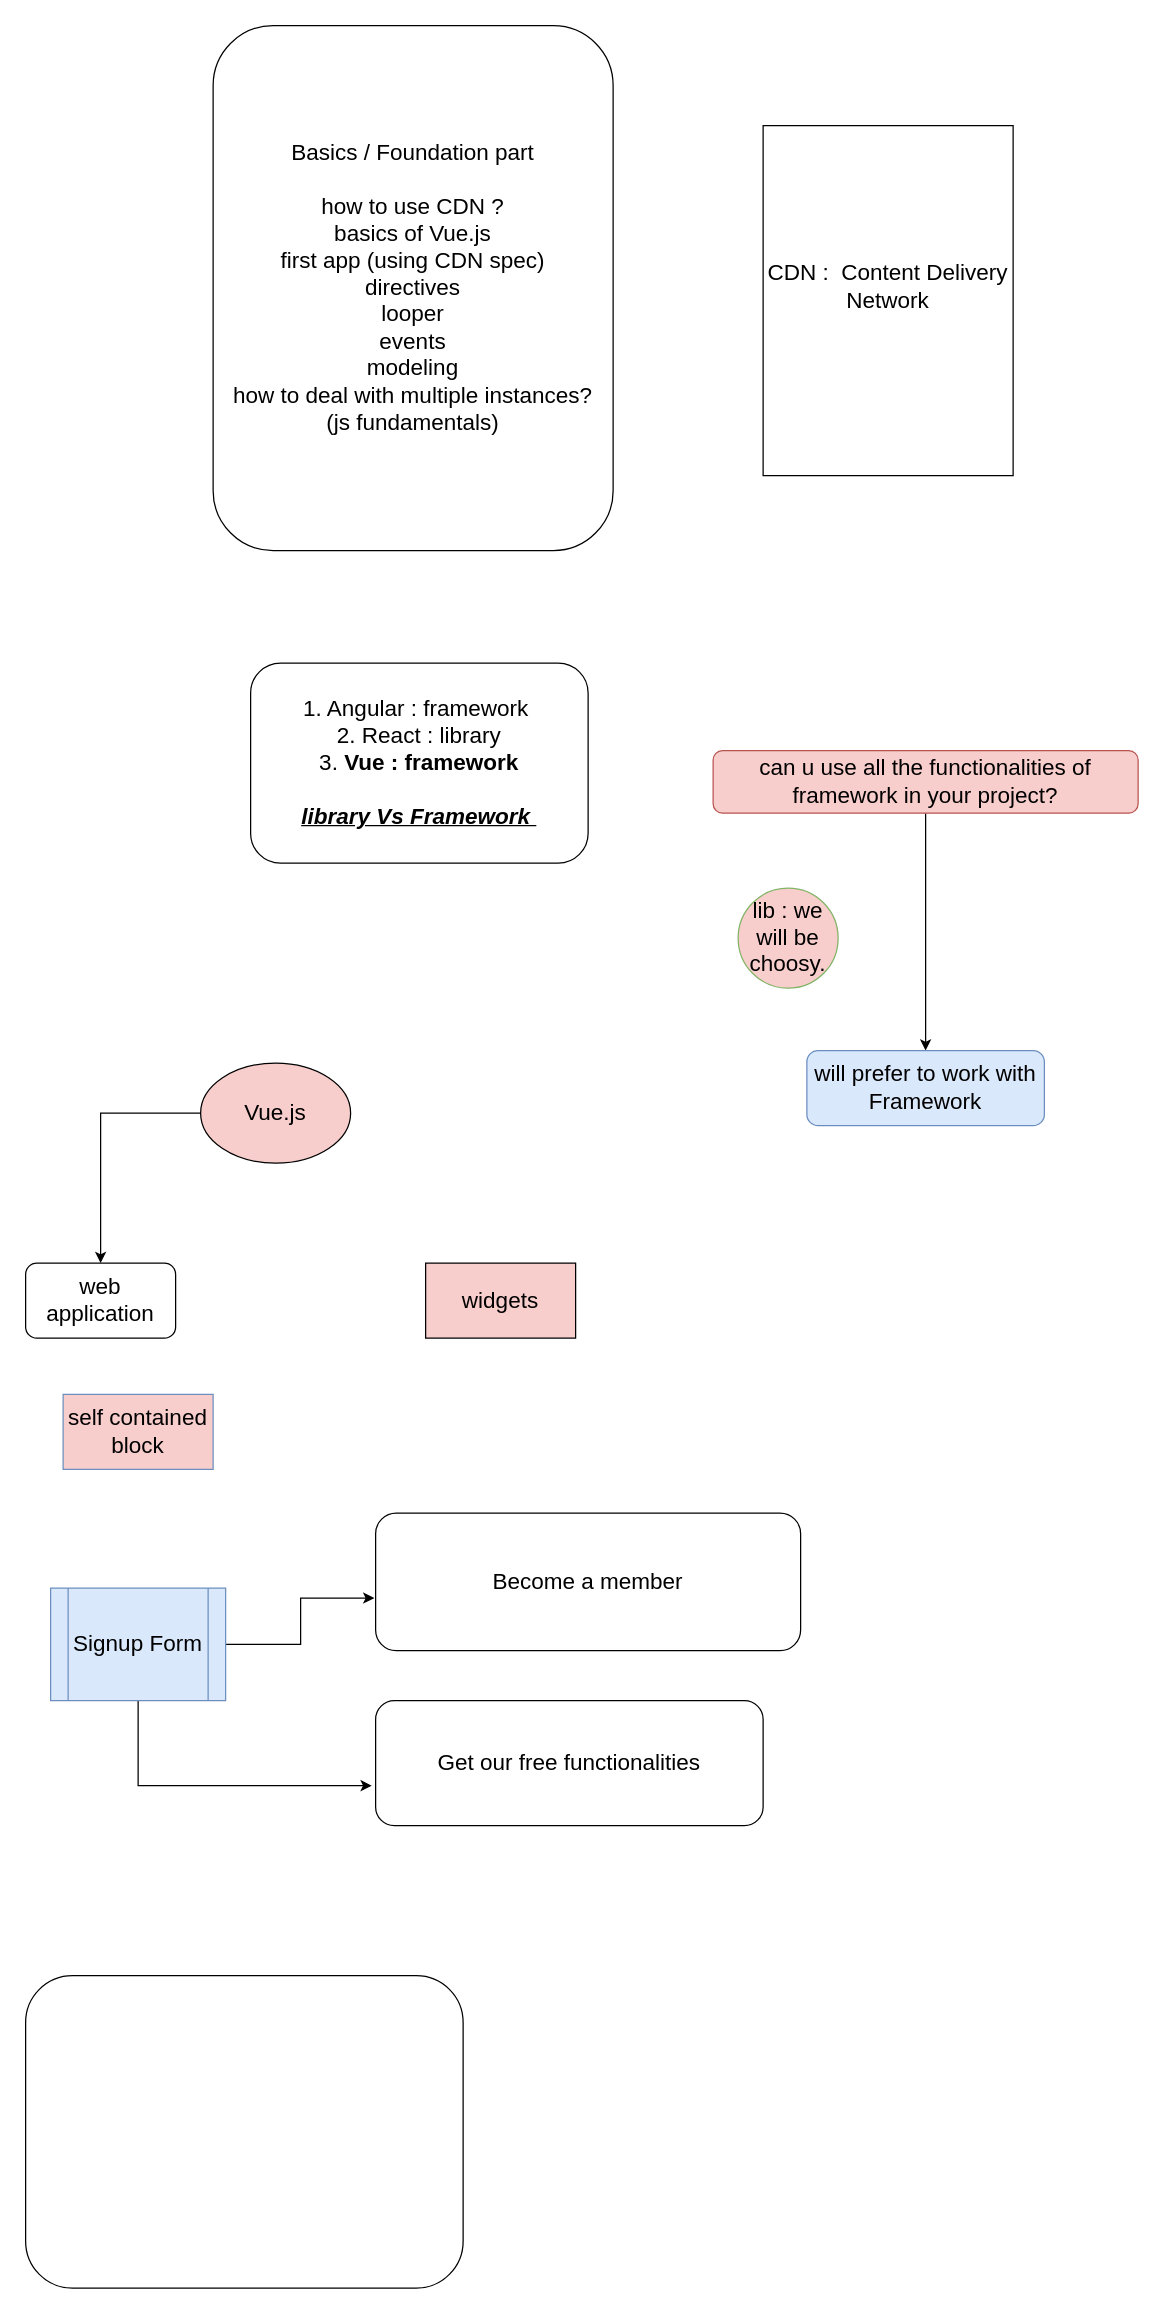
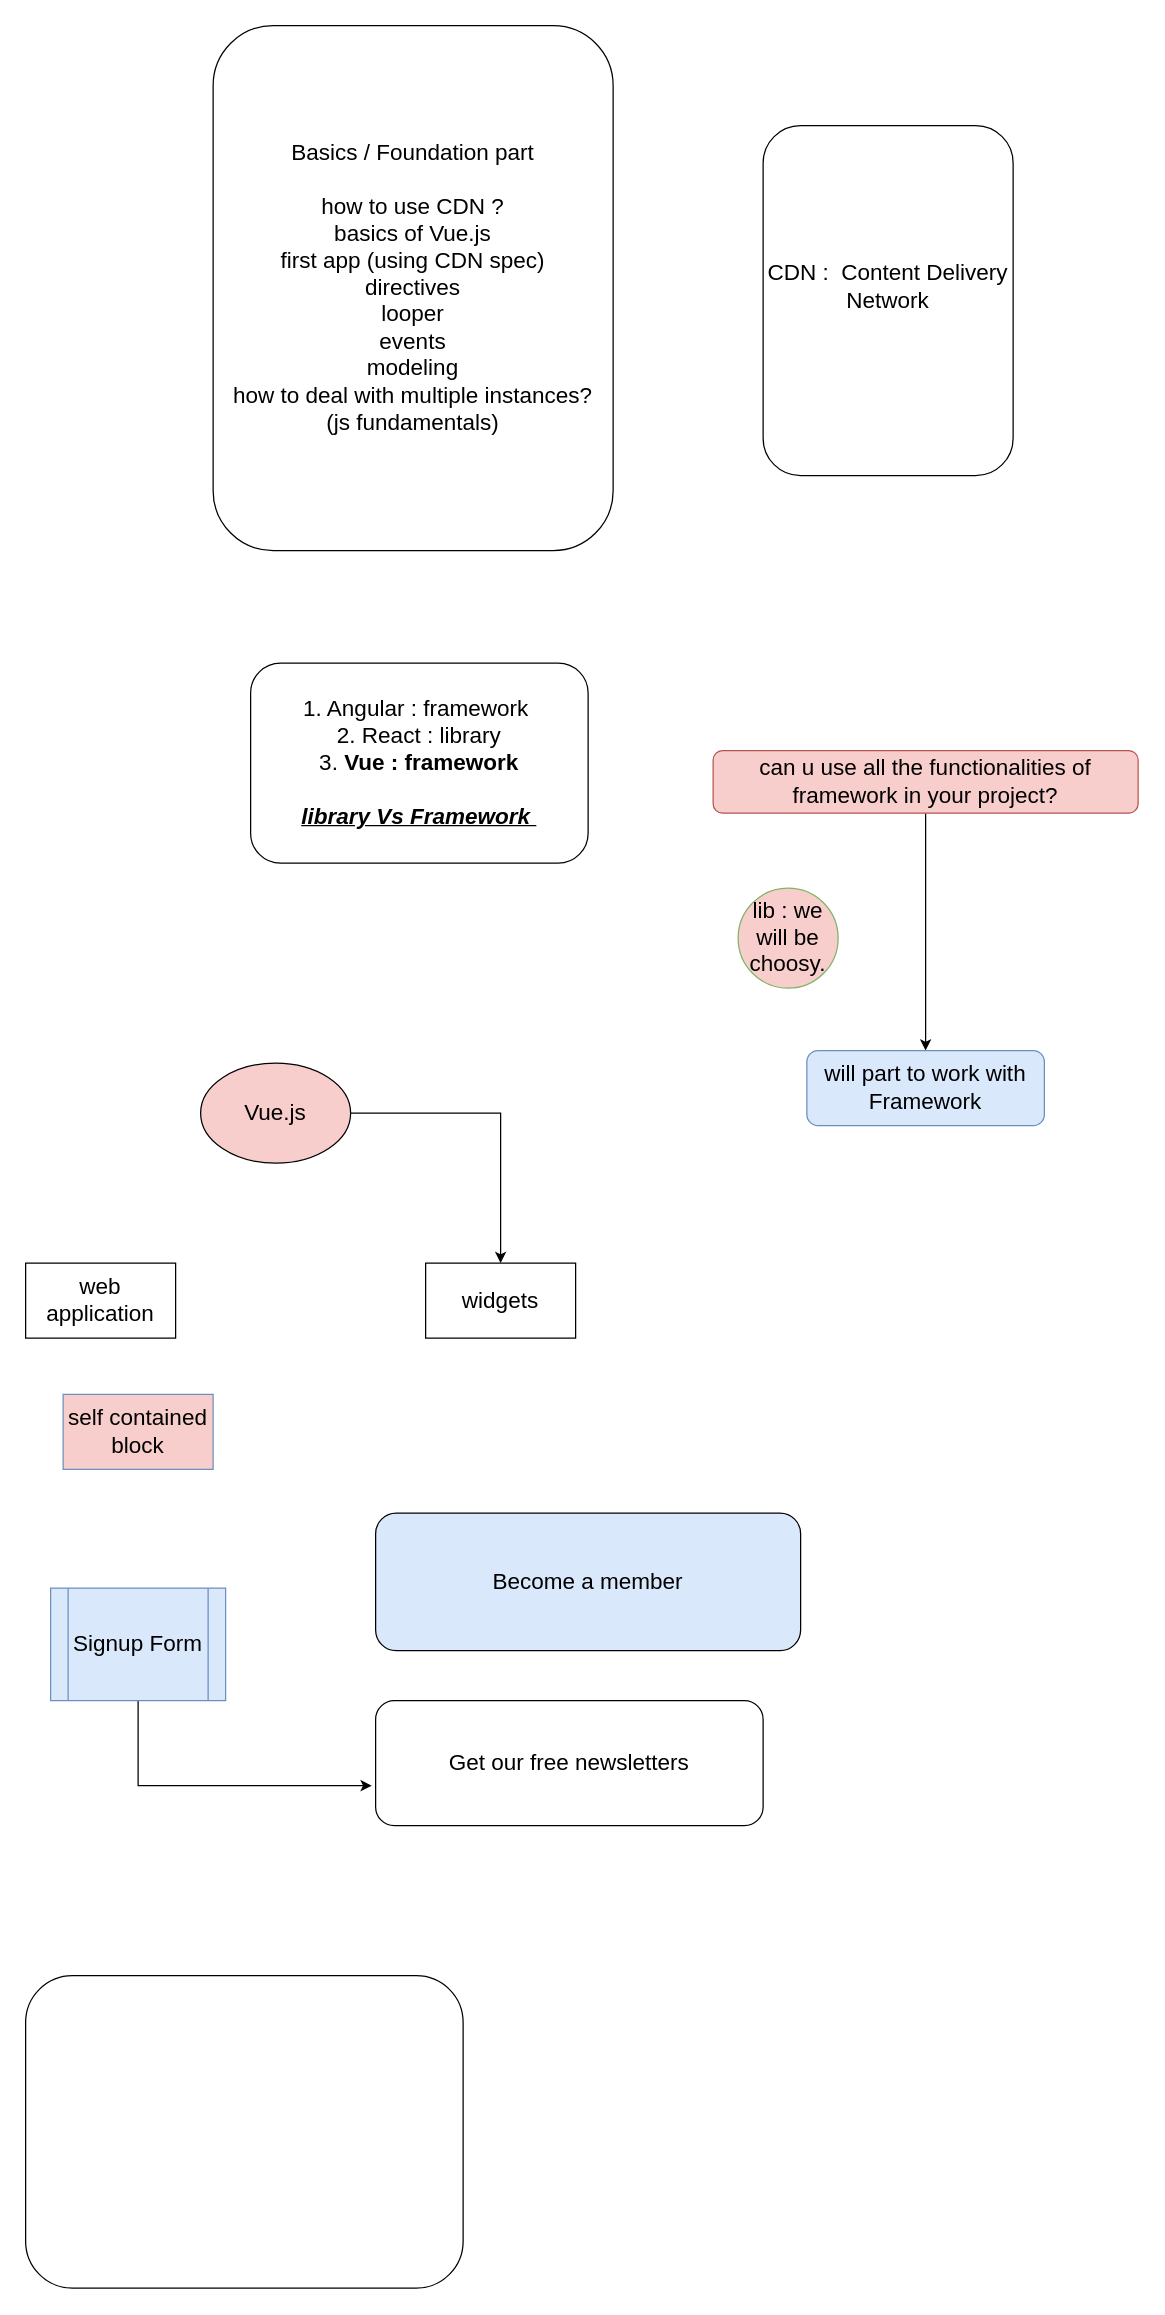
  <mxCell id="0" />
  <mxCell id="1" parent="0" />
  <mxCell id="2" value="Basics / Foundation part&lt;br&gt;&lt;br&gt;how to use CDN ?&lt;br&gt;basics of Vue.js&lt;br&gt;first app (using CDN spec)&lt;br&gt;directives&lt;br&gt;looper&lt;br&gt;events&lt;br&gt;modeling&lt;br&gt;how to deal with multiple instances?&lt;br&gt;(js fundamentals)&lt;br&gt;" style="rounded=1;whiteSpace=wrap;html=1;fontSize=18;" vertex="1" parent="1"><mxGeometry x="170" y="20" width="320" height="420" as="geometry" /></mxCell>
- <mxCell id="3" value="CDN :&amp;nbsp; Content Delivery Network&lt;br&gt;&lt;br&gt;" style="whiteSpace=wrap;html=1;fontSize=18;rounded=0;" vertex="1" parent="1"><mxGeometry x="610" y="100" width="200" height="280" as="geometry" /></mxCell>
+ <mxCell id="3" value="CDN :&amp;nbsp; Content Delivery Network&lt;br&gt;&lt;br&gt;" style="rounded=1;whiteSpace=wrap;html=1;fontSize=18;" vertex="1" parent="1"><mxGeometry x="610" y="100" width="200" height="280" as="geometry" /></mxCell>
  <mxCell id="4" value="1. Angular : framework&amp;nbsp;&lt;br&gt;2. React : library&lt;br&gt;3.&lt;b&gt; Vue : framework&lt;br&gt;&lt;/b&gt;&lt;br&gt;&lt;u&gt;&lt;i&gt;&lt;b&gt;library Vs Framework&amp;nbsp;&lt;/b&gt;&lt;/i&gt;&lt;/u&gt;" style="rounded=1;whiteSpace=wrap;html=1;fontSize=18;" vertex="1" parent="1"><mxGeometry x="200" y="530" width="270" height="160" as="geometry" /></mxCell>
  <mxCell id="5" value="" style="edgeStyle=orthogonalEdgeStyle;rounded=0;orthogonalLoop=1;jettySize=auto;html=1;fontSize=18;" edge="1" parent="1" source="6" target="8"><mxGeometry relative="1" as="geometry" /></mxCell>
  <mxCell id="6" value="can u use all the functionalities of framework in your project?" style="rounded=1;whiteSpace=wrap;html=1;fontSize=18;fillColor=#f8cecc;strokeColor=#b85450;" vertex="1" parent="1"><mxGeometry x="570" y="600" width="340" height="50" as="geometry" /></mxCell>
  <mxCell id="7" value="lib : we will be choosy." style="ellipse;whiteSpace=wrap;html=1;aspect=fixed;fontSize=18;fillColor=#f8cecc;strokeColor=#82b366;" vertex="1" parent="1"><mxGeometry x="590" y="710" width="80" height="80" as="geometry" /></mxCell>
- <mxCell id="8" value="will prefer to work with Framework" style="whiteSpace=wrap;html=1;fontSize=18;fillColor=#dae8fc;strokeColor=#6c8ebf;rounded=1;" vertex="1" parent="1"><mxGeometry x="645" y="840" width="190" height="60" as="geometry" /></mxCell>
- <mxCell id="9" value="" style="edgeStyle=orthogonalEdgeStyle;rounded=0;orthogonalLoop=1;jettySize=auto;html=1;fontSize=18;" edge="1" parent="1" source="11" target="12"><mxGeometry relative="1" as="geometry" /></mxCell>
+ <mxCell id="8" value="will part to work with Framework" style="whiteSpace=wrap;html=1;fontSize=18;fillColor=#dae8fc;strokeColor=#6c8ebf;rounded=1;" vertex="1" parent="1"><mxGeometry x="645" y="840" width="190" height="60" as="geometry" /></mxCell>
+ <mxCell id="10" value="" style="edgeStyle=orthogonalEdgeStyle;rounded=0;orthogonalLoop=1;jettySize=auto;html=1;fontSize=18;" edge="1" parent="1" source="11" target="13"><mxGeometry relative="1" as="geometry" /></mxCell>
  <mxCell id="11" value="Vue.js" style="ellipse;whiteSpace=wrap;html=1;fontSize=18;fillColor=#f8cecc;" vertex="1" parent="1"><mxGeometry x="160" y="850" width="120" height="80" as="geometry" /></mxCell>
- <mxCell id="12" value="web application" style="whiteSpace=wrap;html=1;fontSize=18;rounded=1;" vertex="1" parent="1"><mxGeometry x="20" y="1010" width="120" height="60" as="geometry" /></mxCell>
- <mxCell id="13" value="widgets" style="whiteSpace=wrap;html=1;fontSize=18;fillColor=#f8cecc;" vertex="1" parent="1"><mxGeometry x="340" y="1010" width="120" height="60" as="geometry" /></mxCell>
- <mxCell id="14" value="Become a member" style="rounded=1;whiteSpace=wrap;html=1;fontSize=18;" vertex="1" parent="1"><mxGeometry x="300" y="1210" width="340" height="110" as="geometry" /></mxCell>
- <mxCell id="15" value="Get our free functionalities" style="rounded=1;whiteSpace=wrap;html=1;fontSize=18;" vertex="1" parent="1"><mxGeometry x="300" y="1360" width="310" height="100" as="geometry" /></mxCell>
- <mxCell id="16" style="edgeStyle=orthogonalEdgeStyle;rounded=0;orthogonalLoop=1;jettySize=auto;html=1;entryX=-0.003;entryY=0.618;entryDx=0;entryDy=0;entryPerimeter=0;fontSize=18;" edge="1" parent="1" source="18" target="14"><mxGeometry relative="1" as="geometry" /></mxCell>
+ <mxCell id="12" value="web application" style="whiteSpace=wrap;html=1;fontSize=18;" vertex="1" parent="1"><mxGeometry x="20" y="1010" width="120" height="60" as="geometry" /></mxCell>
+ <mxCell id="13" value="widgets" style="whiteSpace=wrap;html=1;fontSize=18;" vertex="1" parent="1"><mxGeometry x="340" y="1010" width="120" height="60" as="geometry" /></mxCell>
+ <mxCell id="14" value="Become a member" style="rounded=1;whiteSpace=wrap;html=1;fontSize=18;fillColor=#dae8fc;" vertex="1" parent="1"><mxGeometry x="300" y="1210" width="340" height="110" as="geometry" /></mxCell>
+ <mxCell id="15" value="Get our free newsletters" style="rounded=1;whiteSpace=wrap;html=1;fontSize=18;" vertex="1" parent="1"><mxGeometry x="300" y="1360" width="310" height="100" as="geometry" /></mxCell>
  <mxCell id="17" style="edgeStyle=orthogonalEdgeStyle;rounded=0;orthogonalLoop=1;jettySize=auto;html=1;entryX=-0.01;entryY=0.68;entryDx=0;entryDy=0;entryPerimeter=0;fontSize=18;" edge="1" parent="1" source="18" target="15"><mxGeometry relative="1" as="geometry"><Array as="points"><mxPoint x="110" y="1428" /></Array></mxGeometry></mxCell>
  <mxCell id="18" value="Signup Form" style="shape=process;whiteSpace=wrap;html=1;backgroundOutline=1;fontSize=18;fillColor=#dae8fc;strokeColor=#6c8ebf;" vertex="1" parent="1"><mxGeometry x="40" y="1270" width="140" height="90" as="geometry" /></mxCell>
  <mxCell id="19" value="self contained block" style="whiteSpace=wrap;html=1;fontSize=18;fillColor=#f8cecc;strokeColor=#6c8ebf;" vertex="1" parent="1"><mxGeometry x="50" y="1115" width="120" height="60" as="geometry" /></mxCell>
  <mxCell id="20" value="" style="rounded=1;whiteSpace=wrap;html=1;fontSize=18;" vertex="1" parent="1"><mxGeometry x="20" y="1580" width="350" height="250" as="geometry" /></mxCell>
